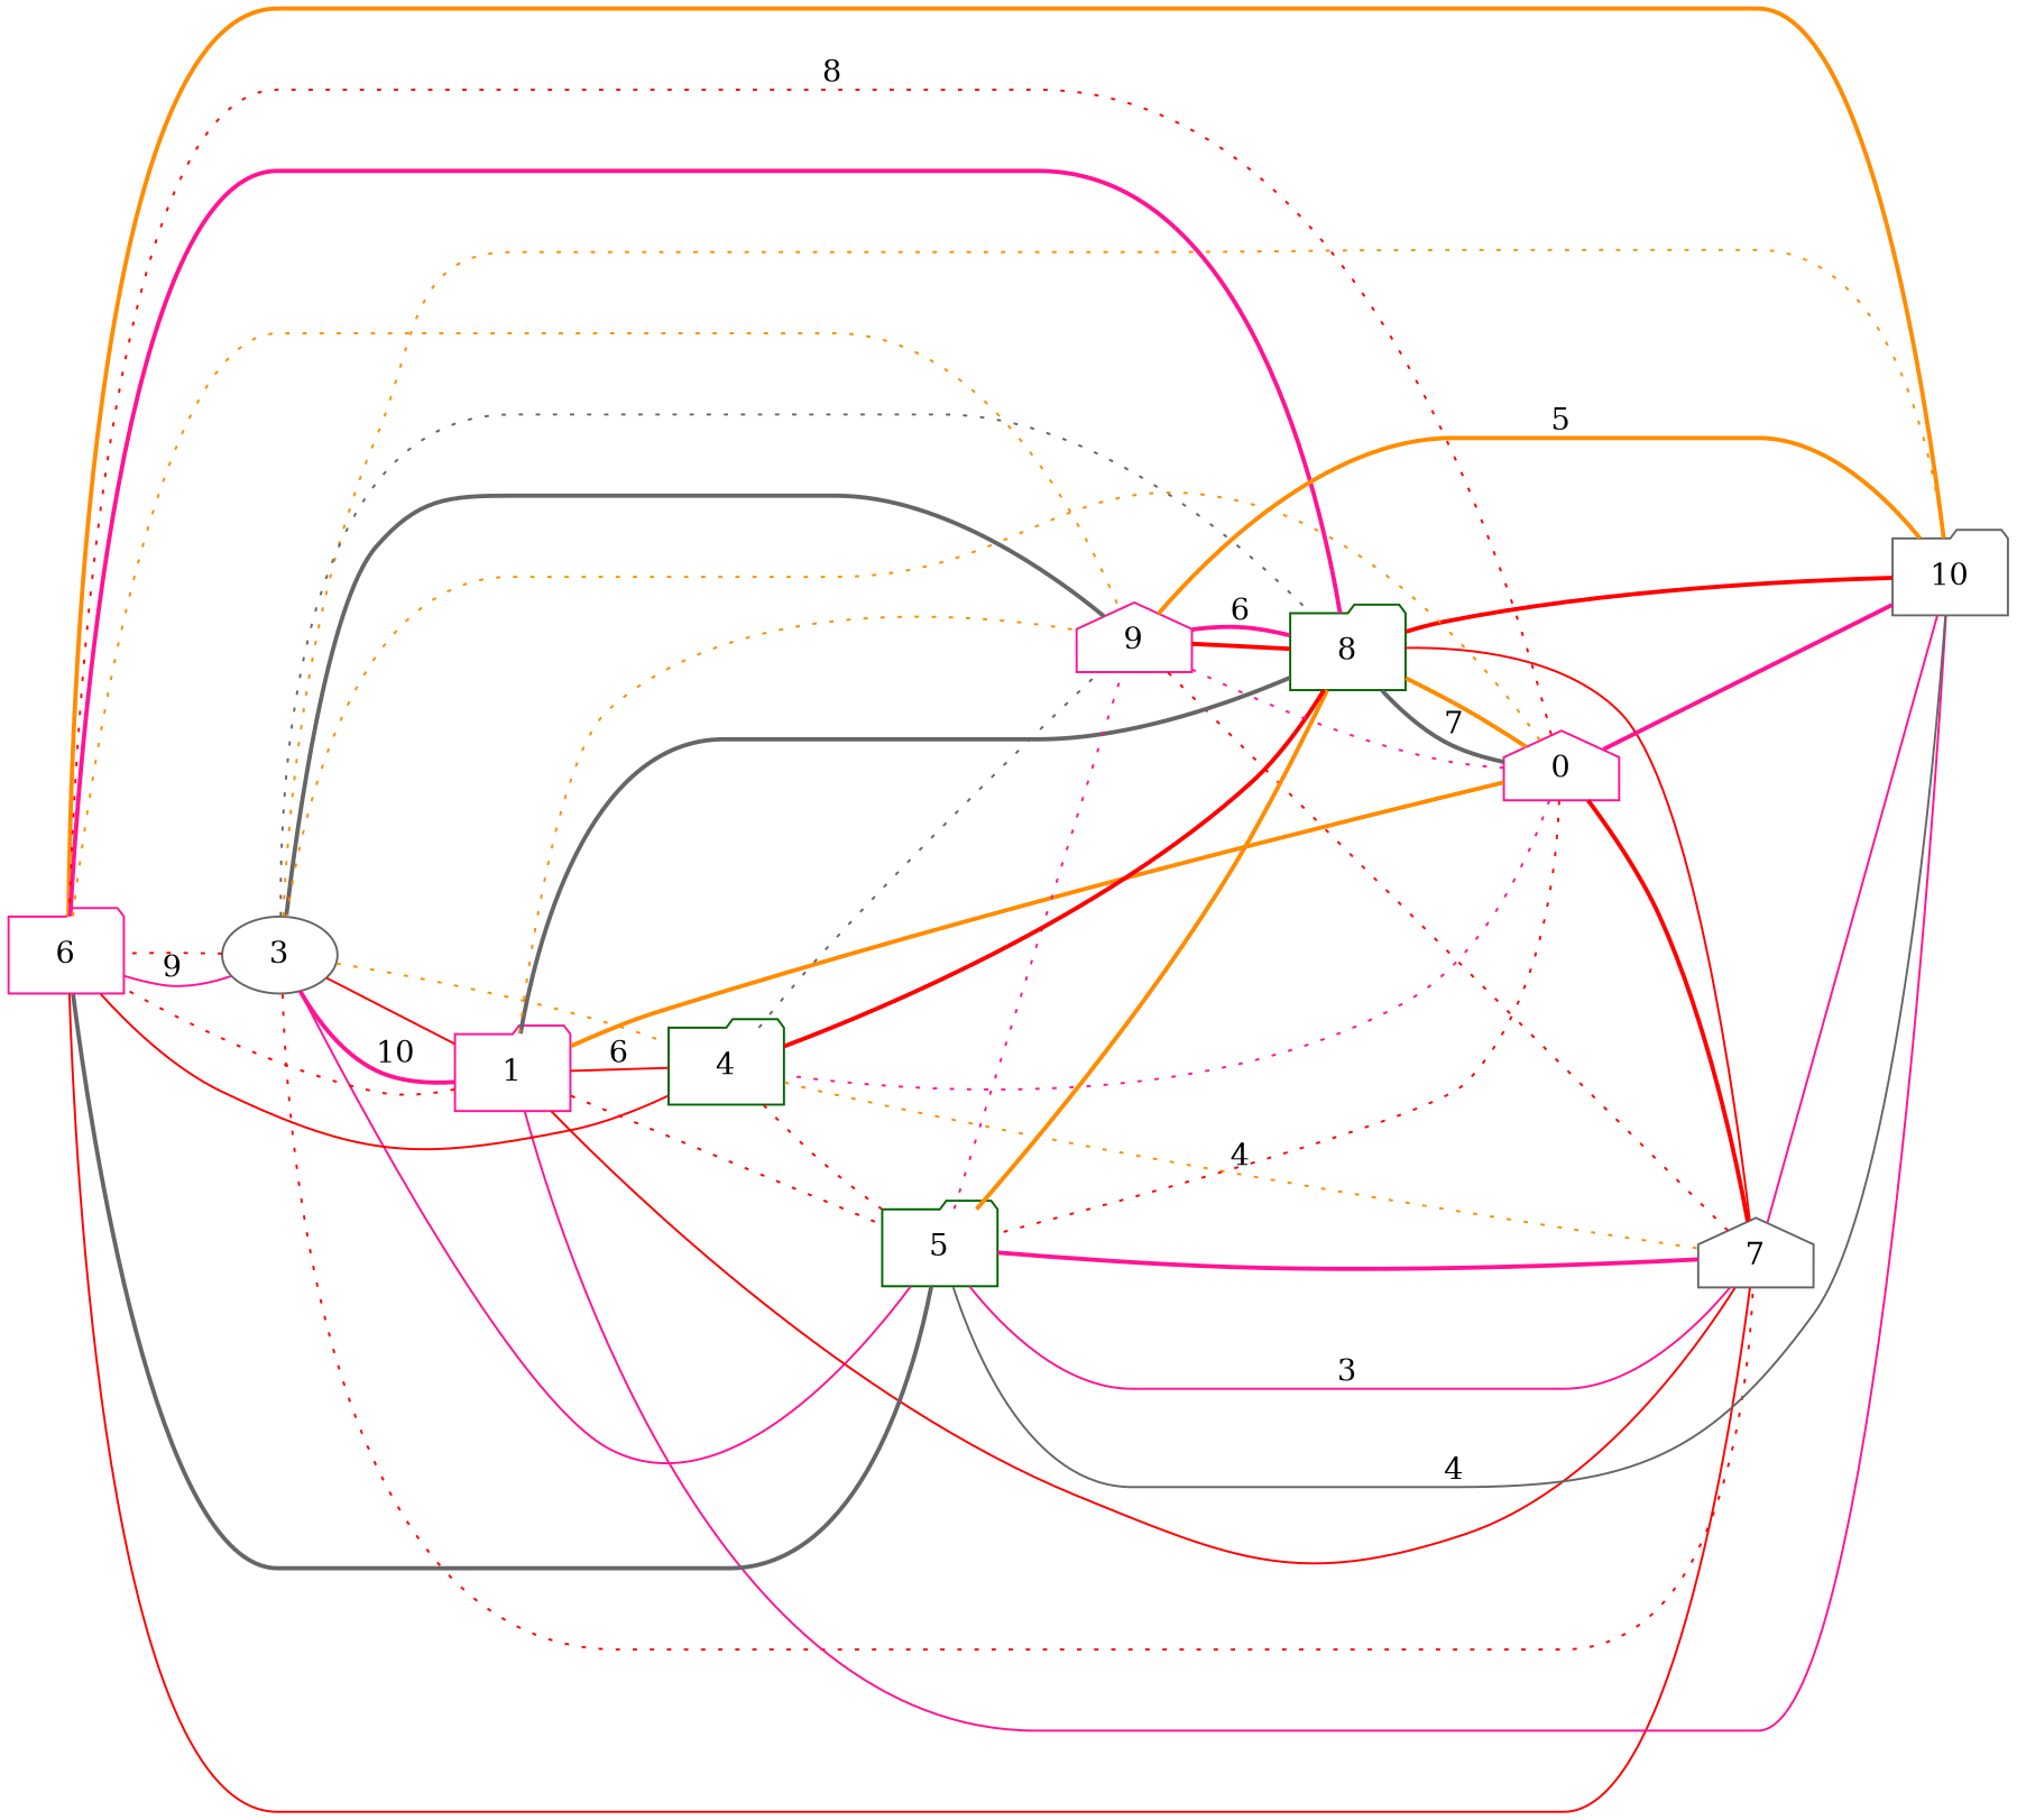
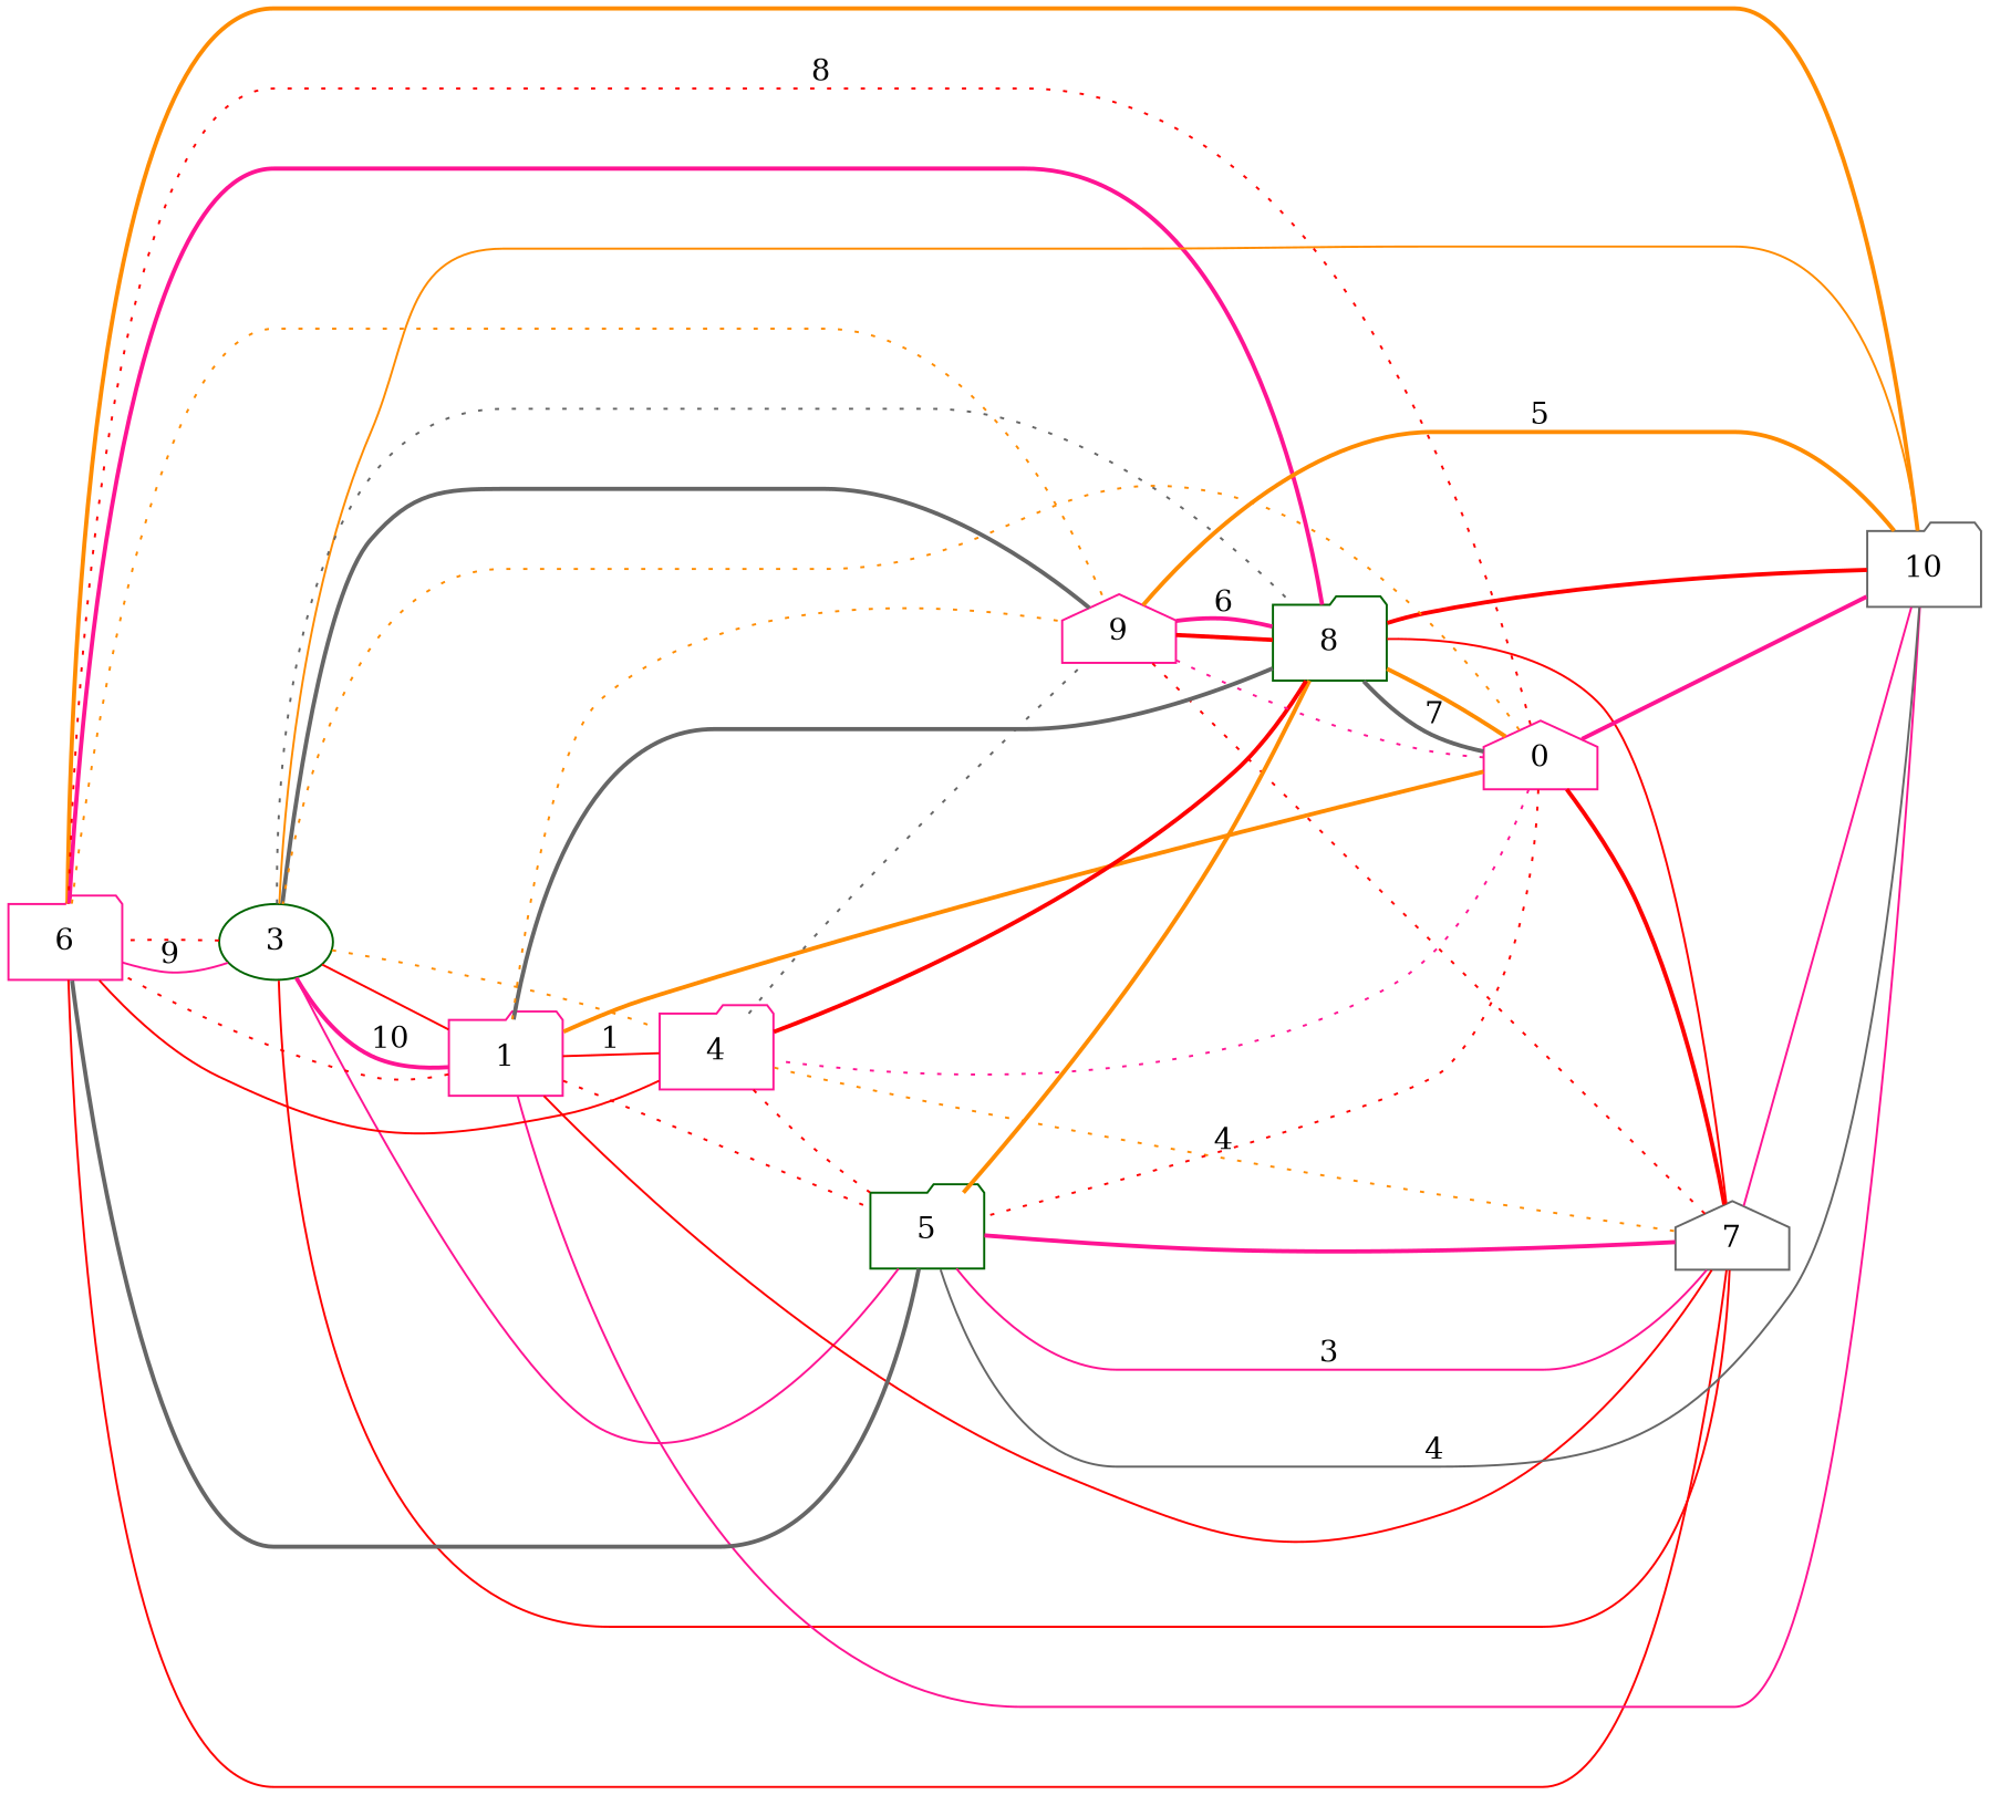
  graph {
    rankdir=LR
    node [color=deeppink shape=folder]
    edge [color=red style=bold]
    6
-   3 [color=gray40 shape=ellipse]
+   3 [color=darkgreen shape=ellipse]
    10 [color=gray40]
    7 [color=gray40 shape=house]
    8 [color=darkgreen]
    9 [shape=house]
    1
    5 [color=darkgreen]
-   4 [color=darkgreen]
+   4
    n10 [label=0 shape=house]
    6 -- 3 [color=deeppink label=9 style=solid]
    6 -- 10 [color=darkorange]
    6 -- 7 [style=solid]
    6 -- 8 [color=deeppink]
    6 -- 9 [color=darkorange style=dotted]
    3 -- 6 [style=dotted]
-   3 -- 10 [color=darkorange style=dotted]
-   3 -- 7 [style=dotted]
+   3 -- 10 [color=darkorange style=solid]
+   3 -- 7 [style=solid]
    3 -- 8 [color=gray40 style=dotted]
    3 -- 9 [color=gray40]
    3 -- 1 [color=deeppink label=10]
    3 -- 5 [color=deeppink style=solid]
    3 -- 4 [color=darkorange style=dotted]
    7 -- 10 [color=deeppink style=solid]
    7 -- 8 [style=solid]
    7 -- 9 [style=dotted]
    7 -- 5 [color=deeppink label=3 style=solid]
    8 -- 10
    8 -- 9
    8 -- n10 [color=gray40 label=7]
    9 -- 10 [color=darkorange label=5]
    9 -- 8 [color=deeppink label=6]
    1 -- 6 [style=dotted]
    1 -- 3 [style=solid]
    1 -- 10 [color=deeppink style=solid]
    1 -- 7 [style=solid]
    1 -- 8 [color=gray40]
    1 -- 9 [color=darkorange style=dotted]
    1 -- 5 [style=dotted]
-   1 -- 4 [label=6 style=solid]
+   1 -- 4 [label=1 style=solid]
    1 -- n10 [color=darkorange]
    5 -- 6 [color=gray40]
    5 -- 10 [color=gray40 label=4 style=solid]
    5 -- 7 [color=deeppink]
    5 -- 8 [color=darkorange]
-   5 -- 9 [color=deeppink style=dotted]
    4 -- 6 [style=solid]
    4 -- 7 [color=darkorange label=4 style=dotted]
    4 -- 8
    4 -- 9 [color=gray40 style=dotted]
    4 -- 5 [style=dotted]
    n10 -- 6 [label=8 style=dotted]
    n10 -- 3 [color=darkorange style=dotted]
    n10 -- 10 [color=deeppink]
    n10 -- 7
    n10 -- 8 [color=darkorange]
    n10 -- 9 [color=deeppink style=dotted]
    n10 -- 5 [style=dotted]
    n10 -- 4 [color=deeppink style=dotted]
  }
